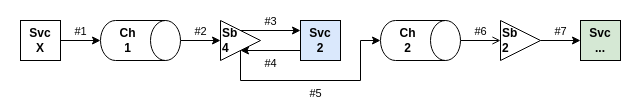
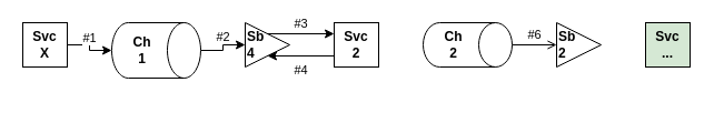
  <mxCell id="0" />
  <mxCell id="1" parent="0" />
  <mxCell id="2" value="#1" style="edgeStyle=orthogonalEdgeStyle;rounded=0;orthogonalLoop=1;jettySize=auto;html=1;verticalAlign=bottom;" edge="1" parent="1" source="3" target="6"><mxGeometry relative="1" as="geometry" /></mxCell>
  <mxCell id="3" value="Svc&lt;br&gt;X" style="whiteSpace=wrap;html=1;aspect=fixed;fontStyle=1" vertex="1" parent="1"><mxGeometry x="20" y="20" width="40" height="40" as="geometry" /></mxCell>
  <mxCell id="4" value="Svc&lt;br&gt;..." style="whiteSpace=wrap;html=1;aspect=fixed;fontStyle=1;fillColor=#d5e8d4;" vertex="1" parent="1"><mxGeometry x="580" y="20" width="40" height="40" as="geometry" /></mxCell>
  <mxCell id="5" value="#2" style="edgeStyle=orthogonalEdgeStyle;rounded=0;orthogonalLoop=1;jettySize=auto;html=1;verticalAlign=bottom;" edge="1" parent="1" source="6" target="10"><mxGeometry relative="1" as="geometry" /></mxCell>
- <mxCell id="6" value="Ch&lt;br&gt;1" style="shape=cylinder3;whiteSpace=wrap;html=1;boundedLbl=1;backgroundOutline=1;size=15;direction=south;fontStyle=1" vertex="1" parent="1"><mxGeometry x="100" y="20" width="80" height="40" as="geometry" /></mxCell>
+ <mxCell id="6" value="Ch&lt;br&gt;1" style="shape=cylinder3;whiteSpace=wrap;html=1;boundedLbl=1;backgroundOutline=1;size=15;direction=south;fontStyle=1" vertex="1" parent="1"><mxGeometry x="100" y="20" width="80" height="50" as="geometry" /></mxCell>
  <mxCell id="7" value="#3" style="rounded=0;orthogonalLoop=1;jettySize=auto;html=1;exitX=0.5;exitY=0;exitDx=0;exitDy=0;entryX=0;entryY=0.25;entryDx=0;entryDy=0;verticalAlign=bottom;" edge="1" parent="1" source="10" target="15"><mxGeometry relative="1" as="geometry" /></mxCell>
  <mxCell id="8" value="#4" style="rounded=0;orthogonalLoop=1;jettySize=auto;html=1;exitX=0.5;exitY=1;exitDx=0;exitDy=0;entryX=0;entryY=0.75;entryDx=0;entryDy=0;startArrow=classic;startFill=1;endArrow=none;endFill=0;verticalAlign=top;" edge="1" parent="1" source="10" target="15"><mxGeometry relative="1" as="geometry" /></mxCell>
- <mxCell id="9" value="#5" style="edgeStyle=orthogonalEdgeStyle;rounded=0;orthogonalLoop=1;jettySize=auto;html=1;exitX=0.5;exitY=1;exitDx=0;exitDy=0;entryX=0.5;entryY=1;entryDx=0;entryDy=0;entryPerimeter=0;startArrow=none;startFill=0;endArrow=classic;endFill=1;verticalAlign=top;" edge="1" parent="1" source="10" target="12"><mxGeometry relative="1" as="geometry"><Array as="points"><mxPoint x="240" y="80" /><mxPoint x="360" y="80" /><mxPoint x="360" y="40" /></Array></mxGeometry></mxCell>
  <mxCell id="10" value="Sb&lt;br&gt;4" style="triangle;whiteSpace=wrap;html=1;align=left;fontStyle=1" vertex="1" parent="1"><mxGeometry x="220" y="20" width="40" height="40" as="geometry" /></mxCell>
  <mxCell id="11" value="#6" style="edgeStyle=orthogonalEdgeStyle;rounded=0;orthogonalLoop=1;jettySize=auto;html=1;verticalAlign=bottom;endArrow=open;" edge="1" parent="1" source="12" target="14"><mxGeometry relative="1" as="geometry" /></mxCell>
  <mxCell id="12" value="Ch&lt;br&gt;2" style="shape=cylinder3;whiteSpace=wrap;html=1;boundedLbl=1;backgroundOutline=1;size=15;direction=south;fontStyle=1" vertex="1" parent="1"><mxGeometry x="380" y="20" width="80" height="40" as="geometry" /></mxCell>
- <mxCell id="13" value="#7" style="edgeStyle=orthogonalEdgeStyle;rounded=0;orthogonalLoop=1;jettySize=auto;html=1;verticalAlign=bottom;" edge="1" parent="1" source="14" target="4"><mxGeometry relative="1" as="geometry" /></mxCell>
  <mxCell id="14" value="Sb&lt;br&gt;2" style="triangle;whiteSpace=wrap;html=1;align=left;fontStyle=1" vertex="1" parent="1"><mxGeometry x="500" y="20" width="40" height="40" as="geometry" /></mxCell>
- <mxCell id="15" value="Svc&lt;br&gt;2" style="whiteSpace=wrap;html=1;aspect=fixed;fontStyle=1;fillColor=#dae8fc;" vertex="1" parent="1"><mxGeometry x="300" y="20" width="40" height="40" as="geometry" /></mxCell>
+ <mxCell id="15" value="Svc&lt;br&gt;2" style="whiteSpace=wrap;html=1;aspect=fixed;fontStyle=1" vertex="1" parent="1"><mxGeometry x="300" y="20" width="40" height="40" as="geometry" /></mxCell>
